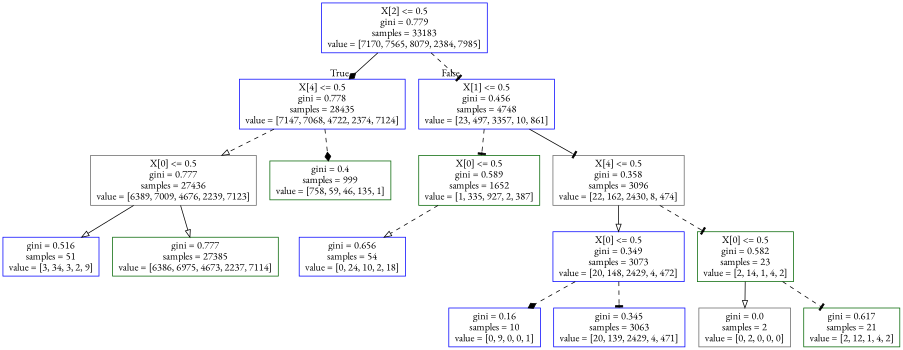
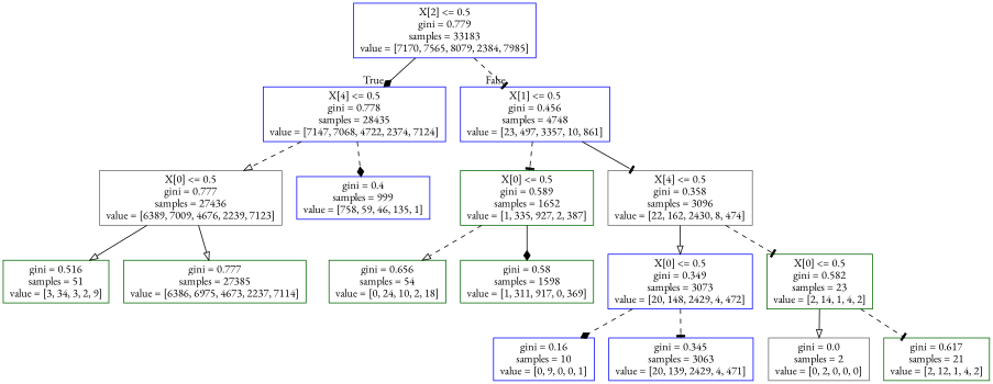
  digraph {
    fontname="EB Garamond"
    node [color=blue fontname="EB Garamond" shape=box]
    edge [arrowhead=tee fontname="EB Garamond" style=dashed]
    n1 [label="X[2] <= 0.5\ngini = 0.779\nsamples = 33183\nvalue = [7170, 7565, 8079, 2384, 7985]"]
    n2 [label="X[4] <= 0.5\ngini = 0.778\nsamples = 28435\nvalue = [7147, 7068, 4722, 2374, 7124]"]
    n3 [label="X[1] <= 0.5\ngini = 0.456\nsamples = 4748\nvalue = [23, 497, 3357, 10, 861]"]
    n4 [color=gray40 label="X[0] <= 0.5\ngini = 0.777\nsamples = 27436\nvalue = [6389, 7009, 4676, 2239, 7123]"]
-   n5 [color=darkgreen label="gini = 0.4\nsamples = 999\nvalue = [758, 59, 46, 135, 1]"]
+   n5 [label="gini = 0.4\nsamples = 999\nvalue = [758, 59, 46, 135, 1]"]
    n6 [color=darkgreen label="X[0] <= 0.5\ngini = 0.589\nsamples = 1652\nvalue = [1, 335, 927, 2, 387]"]
    n7 [color=gray40 label="X[4] <= 0.5\ngini = 0.358\nsamples = 3096\nvalue = [22, 162, 2430, 8, 474]"]
-   n8 [label="gini = 0.516\nsamples = 51\nvalue = [3, 34, 3, 2, 9]"]
+   n8 [color=darkgreen label="gini = 0.516\nsamples = 51\nvalue = [3, 34, 3, 2, 9]"]
    n9 [color=darkgreen label="gini = 0.777\nsamples = 27385\nvalue = [6386, 6975, 4673, 2237, 7114]"]
-   n10 [label="gini = 0.656\nsamples = 54\nvalue = [0, 24, 10, 2, 18]"]
+   n10 [color=darkgreen label="gini = 0.656\nsamples = 54\nvalue = [0, 24, 10, 2, 18]"]
+   n11 [color=darkgreen label="gini = 0.58\nsamples = 1598\nvalue = [1, 311, 917, 0, 369]"]
    n12 [label="X[0] <= 0.5\ngini = 0.349\nsamples = 3073\nvalue = [20, 148, 2429, 4, 472]"]
    n13 [color=darkgreen label="X[0] <= 0.5\ngini = 0.582\nsamples = 23\nvalue = [2, 14, 1, 4, 2]"]
    n14 [label="gini = 0.16\nsamples = 10\nvalue = [0, 9, 0, 0, 1]"]
    n15 [label="gini = 0.345\nsamples = 3063\nvalue = [20, 139, 2429, 4, 471]"]
    n16 [color=gray40 label="gini = 0.0\nsamples = 2\nvalue = [0, 2, 0, 0, 0]"]
    n17 [color=darkgreen label="gini = 0.617\nsamples = 21\nvalue = [2, 12, 1, 4, 2]"]
    n1 -> n2 [arrowhead=diamond headlabel=True labelangle=45 labeldistance=2.5 style=solid]
    n1 -> n3 [headlabel=False labelangle=-45 labeldistance=2.5]
    n2 -> n4 [arrowhead=onormal]
    n2 -> n5 [arrowhead=diamond]
    n3 -> n6
    n3 -> n7 [style=solid]
    n4 -> n8 [arrowhead=onormal style=solid]
    n4 -> n9 [arrowhead=onormal style=solid]
    n6 -> n10 [arrowhead=onormal]
+   n6 -> n11 [arrowhead=diamond style=solid]
    n7 -> n12 [arrowhead=onormal style=solid]
    n7 -> n13
    n12 -> n14 [arrowhead=diamond]
    n12 -> n15
    n13 -> n16 [arrowhead=onormal style=solid]
    n13 -> n17
  }
